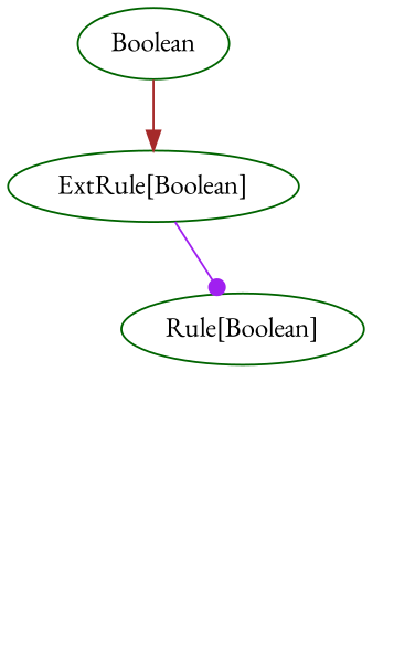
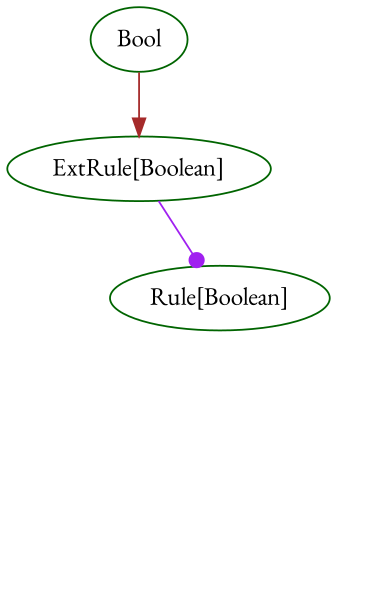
  digraph {
    fontname="EB Garamond"
    splines=true
    node [fontname="EB Garamond"]
    edge [fontname="EB Garamond" style=invis]
    n1 [color=darkgreen label="ExtRule[Boolean]"]
    n2 [color=darkgreen label="Rule[Boolean]"]
    And [style=invis]
    Equals [style=invis]
-   Bool [color=darkgreen label=Boolean]
+   Bool [color=darkgreen]
    n6 [label="Rule[Int]" style=invis]
    n1 -> n2 [arrowhead=dot color=purple style=""]
    n2 -> And
    n2 -> Equals
    And -> n1
    And -> n2
    Equals -> n6
    Bool -> n1 [arrowhead=normal color=brown style=""]
  }
